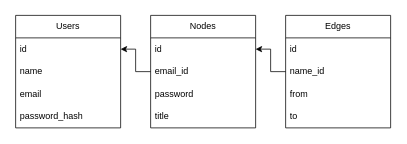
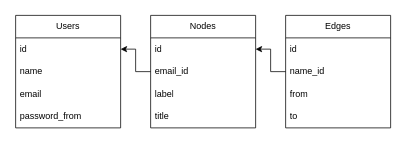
  <mxCell id="0" />
  <mxCell id="1" parent="0" />
  <mxCell id="2" value="Users" style="swimlane;fontStyle=0;childLayout=stackLayout;horizontal=1;startSize=30;horizontalStack=0;resizeParent=1;resizeParentMax=0;resizeLast=0;collapsible=1;marginBottom=0;whiteSpace=wrap;html=1;" vertex="1" parent="1"><mxGeometry x="20" y="20" width="140" height="150" as="geometry" /></mxCell>
  <mxCell id="3" value="id" style="text;strokeColor=none;fillColor=none;align=left;verticalAlign=middle;spacingLeft=4;spacingRight=4;overflow=hidden;points=[[0,0.5],[1,0.5]];portConstraint=eastwest;rotatable=0;whiteSpace=wrap;html=1;" vertex="1" parent="2"><mxGeometry y="30" width="140" height="30" as="geometry" /></mxCell>
  <mxCell id="4" value="name" style="text;strokeColor=none;fillColor=none;align=left;verticalAlign=middle;spacingLeft=4;spacingRight=4;overflow=hidden;points=[[0,0.5],[1,0.5]];portConstraint=eastwest;rotatable=0;whiteSpace=wrap;html=1;" vertex="1" parent="2"><mxGeometry y="60" width="140" height="30" as="geometry" /></mxCell>
  <mxCell id="5" value="email" style="text;strokeColor=none;fillColor=none;align=left;verticalAlign=middle;spacingLeft=4;spacingRight=4;overflow=hidden;points=[[0,0.5],[1,0.5]];portConstraint=eastwest;rotatable=0;whiteSpace=wrap;html=1;" vertex="1" parent="2"><mxGeometry y="90" width="140" height="30" as="geometry" /></mxCell>
- <mxCell id="6" value="password_hash" style="text;strokeColor=none;fillColor=none;align=left;verticalAlign=middle;spacingLeft=4;spacingRight=4;overflow=hidden;points=[[0,0.5],[1,0.5]];portConstraint=eastwest;rotatable=0;whiteSpace=wrap;html=1;" vertex="1" parent="2"><mxGeometry y="120" width="140" height="30" as="geometry" /></mxCell>
+ <mxCell id="6" value="password_from" style="text;strokeColor=none;fillColor=none;align=left;verticalAlign=middle;spacingLeft=4;spacingRight=4;overflow=hidden;points=[[0,0.5],[1,0.5]];portConstraint=eastwest;rotatable=0;whiteSpace=wrap;html=1;" vertex="1" parent="2"><mxGeometry y="120" width="140" height="30" as="geometry" /></mxCell>
  <mxCell id="7" value="Nodes" style="swimlane;fontStyle=0;childLayout=stackLayout;horizontal=1;startSize=30;horizontalStack=0;resizeParent=1;resizeParentMax=0;resizeLast=0;collapsible=1;marginBottom=0;whiteSpace=wrap;html=1;" vertex="1" parent="1"><mxGeometry x="200" y="20" width="140" height="150" as="geometry" /></mxCell>
  <mxCell id="8" value="id" style="text;strokeColor=none;fillColor=none;align=left;verticalAlign=middle;spacingLeft=4;spacingRight=4;overflow=hidden;points=[[0,0.5],[1,0.5]];portConstraint=eastwest;rotatable=0;whiteSpace=wrap;html=1;" vertex="1" parent="7"><mxGeometry y="30" width="140" height="30" as="geometry" /></mxCell>
  <mxCell id="9" value="email_id" style="text;strokeColor=none;fillColor=none;align=left;verticalAlign=middle;spacingLeft=4;spacingRight=4;overflow=hidden;points=[[0,0.5],[1,0.5]];portConstraint=eastwest;rotatable=0;whiteSpace=wrap;html=1;" vertex="1" parent="7"><mxGeometry y="60" width="140" height="30" as="geometry" /></mxCell>
- <mxCell id="10" value="password" style="text;strokeColor=none;fillColor=none;align=left;verticalAlign=middle;spacingLeft=4;spacingRight=4;overflow=hidden;points=[[0,0.5],[1,0.5]];portConstraint=eastwest;rotatable=0;whiteSpace=wrap;html=1;" vertex="1" parent="7"><mxGeometry y="90" width="140" height="30" as="geometry" /></mxCell>
+ <mxCell id="10" value="label" style="text;strokeColor=none;fillColor=none;align=left;verticalAlign=middle;spacingLeft=4;spacingRight=4;overflow=hidden;points=[[0,0.5],[1,0.5]];portConstraint=eastwest;rotatable=0;whiteSpace=wrap;html=1;" vertex="1" parent="7"><mxGeometry y="90" width="140" height="30" as="geometry" /></mxCell>
  <mxCell id="11" value="title" style="text;strokeColor=none;fillColor=none;align=left;verticalAlign=middle;spacingLeft=4;spacingRight=4;overflow=hidden;points=[[0,0.5],[1,0.5]];portConstraint=eastwest;rotatable=0;whiteSpace=wrap;html=1;" vertex="1" parent="7"><mxGeometry y="120" width="140" height="30" as="geometry" /></mxCell>
  <mxCell id="12" value="Edges" style="swimlane;fontStyle=0;childLayout=stackLayout;horizontal=1;startSize=30;horizontalStack=0;resizeParent=1;resizeParentMax=0;resizeLast=0;collapsible=1;marginBottom=0;whiteSpace=wrap;html=1;" vertex="1" parent="1"><mxGeometry x="380" y="20" width="140" height="150" as="geometry" /></mxCell>
  <mxCell id="13" value="id" style="text;strokeColor=none;fillColor=none;align=left;verticalAlign=middle;spacingLeft=4;spacingRight=4;overflow=hidden;points=[[0,0.5],[1,0.5]];portConstraint=eastwest;rotatable=0;whiteSpace=wrap;html=1;" vertex="1" parent="12"><mxGeometry y="30" width="140" height="30" as="geometry" /></mxCell>
  <mxCell id="14" value="name_id" style="text;strokeColor=none;fillColor=none;align=left;verticalAlign=middle;spacingLeft=4;spacingRight=4;overflow=hidden;points=[[0,0.5],[1,0.5]];portConstraint=eastwest;rotatable=0;whiteSpace=wrap;html=1;" vertex="1" parent="12"><mxGeometry y="60" width="140" height="30" as="geometry" /></mxCell>
  <mxCell id="15" value="from" style="text;strokeColor=none;fillColor=none;align=left;verticalAlign=middle;spacingLeft=4;spacingRight=4;overflow=hidden;points=[[0,0.5],[1,0.5]];portConstraint=eastwest;rotatable=0;whiteSpace=wrap;html=1;" vertex="1" parent="12"><mxGeometry y="90" width="140" height="30" as="geometry" /></mxCell>
  <mxCell id="16" value="to" style="text;strokeColor=none;fillColor=none;align=left;verticalAlign=middle;spacingLeft=4;spacingRight=4;overflow=hidden;points=[[0,0.5],[1,0.5]];portConstraint=eastwest;rotatable=0;whiteSpace=wrap;html=1;" vertex="1" parent="12"><mxGeometry y="120" width="140" height="30" as="geometry" /></mxCell>
  <mxCell id="17" style="edgeStyle=orthogonalEdgeStyle;rounded=0;orthogonalLoop=1;jettySize=auto;html=1;exitX=0;exitY=0.5;exitDx=0;exitDy=0;entryX=1;entryY=0.5;entryDx=0;entryDy=0;" edge="1" parent="1" source="14" target="8"><mxGeometry relative="1" as="geometry" /></mxCell>
  <mxCell id="18" style="edgeStyle=orthogonalEdgeStyle;rounded=0;orthogonalLoop=1;jettySize=auto;html=1;exitX=0;exitY=0.5;exitDx=0;exitDy=0;entryX=1;entryY=0.5;entryDx=0;entryDy=0;" edge="1" parent="1" source="9" target="3"><mxGeometry relative="1" as="geometry" /></mxCell>
